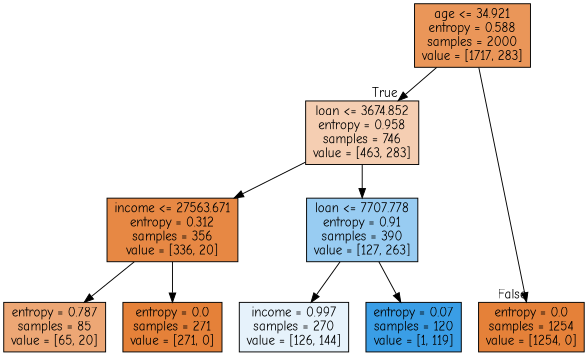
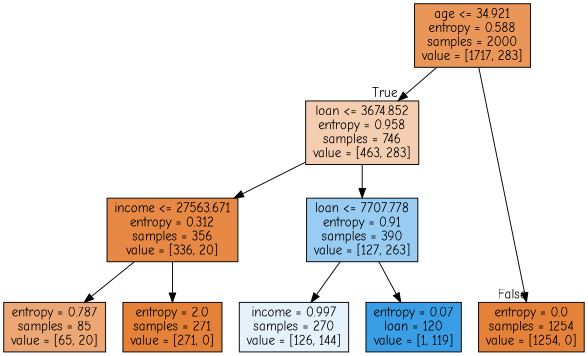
  digraph {
    fontname="Comic Neue"
    ranksep=equally
    splines=polyline
    node [color=black fillcolor="#e58139ff" fontname="Comic Neue" shape=box style=filled]
    edge [fontname="Comic Neue"]
    n1 [fillcolor="#e58139d5" label="age <= 34.921\nentropy = 0.588\nsamples = 2000\nvalue = [1717, 283]"]
    n2 [fillcolor="#e5813963" label="loan <= 3674.852\nentropy = 0.958\nsamples = 746\nvalue = [463, 283]"]
    n3 [fillcolor="#e58139f0" label="income <= 27563.671\nentropy = 0.312\nsamples = 356\nvalue = [336, 20]"]
    n4 [fillcolor="#399de584" label="loan <= 7707.778\nentropy = 0.91\nsamples = 390\nvalue = [127, 263]"]
    n5 [fillcolor="#e58139b1" label="entropy = 0.787\nsamples = 85\nvalue = [65, 20]"]
-   n6 [label="entropy = 0.0\nsamples = 271\nvalue = [271, 0]"]
+   n6 [label="entropy = 2.0\nsamples = 271\nvalue = [271, 0]"]
    n7 [fillcolor="#399de520" label="income = 0.997\nsamples = 270\nvalue = [126, 144]"]
-   n8 [fillcolor="#399de5fd" label="entropy = 0.07\nsamples = 120\nvalue = [1, 119]"]
+   n8 [fillcolor="#399de5fd" label="entropy = 0.07\nloan = 120\nvalue = [1, 119]"]
    n9 [label="entropy = 0.0\nsamples = 1254\nvalue = [1254, 0]"]
    subgraph sub_1 {
      rank=same
      n1
    }
    subgraph sub_2 {
      rank=same
      n2
    }
    subgraph sub_3 {
      rank=same
      n3
      n4
    }
    subgraph sub_4 {
      rank=same
      n5
      n6
      n7
      n8
      n9
    }
    n1 -> n2 [headlabel=True labelangle=45 labeldistance=2.5]
    n1 -> n9 [headlabel=False labelangle=-45 labeldistance=2.5]
    n2 -> n3
    n2 -> n4
    n3 -> n5
    n3 -> n6
    n4 -> n7
    n4 -> n8
  }
